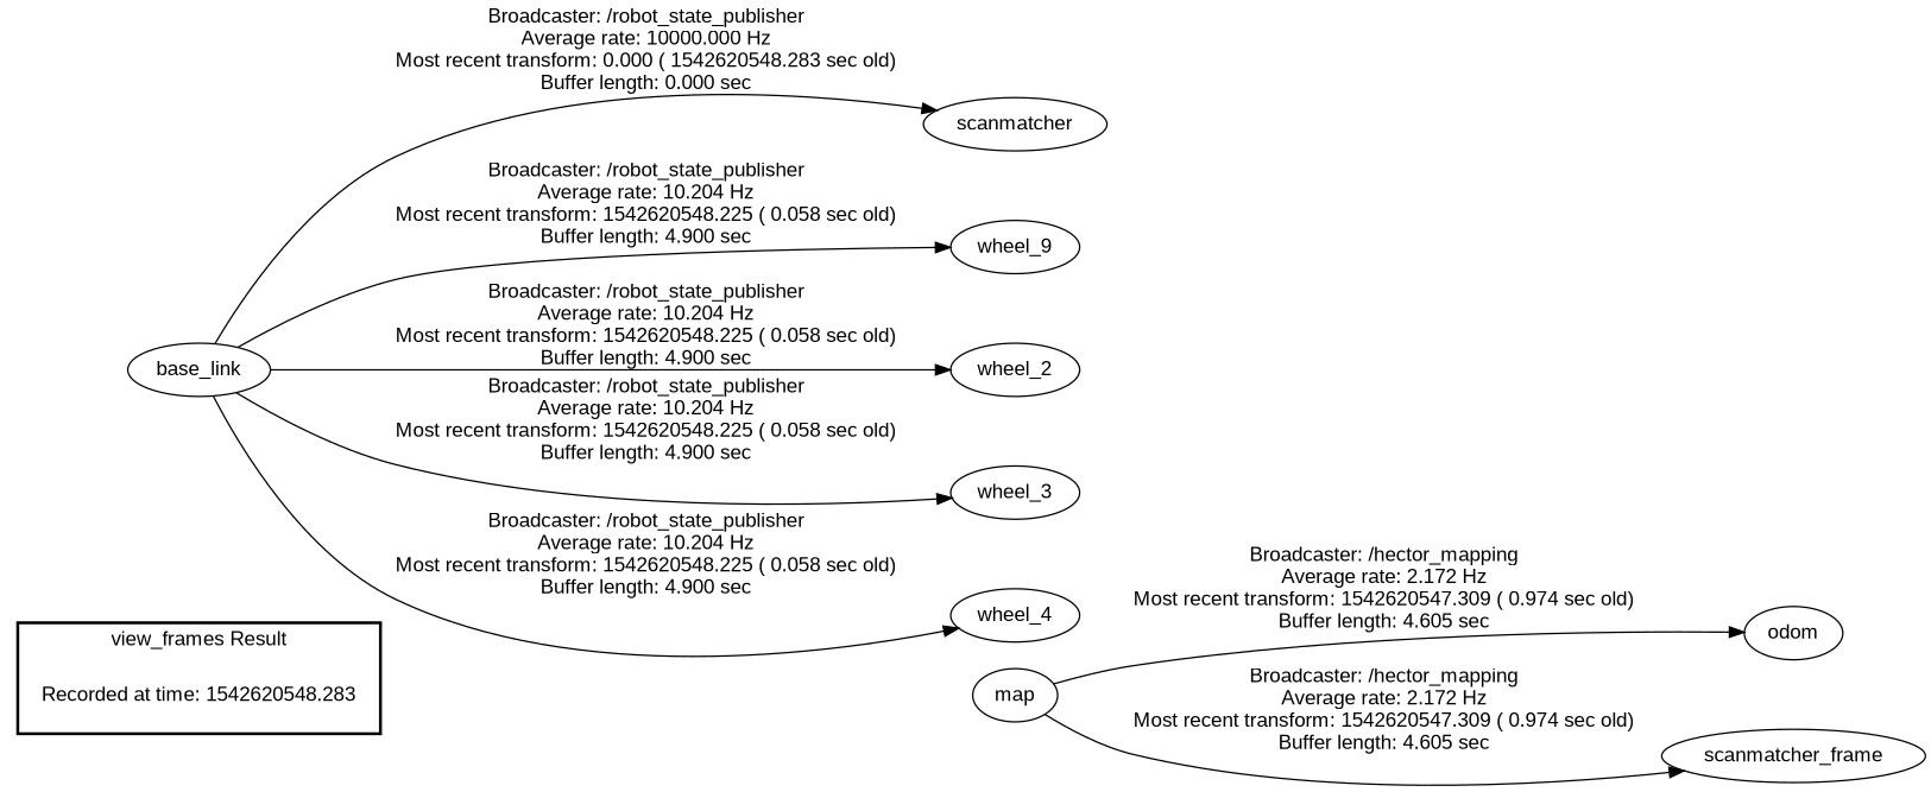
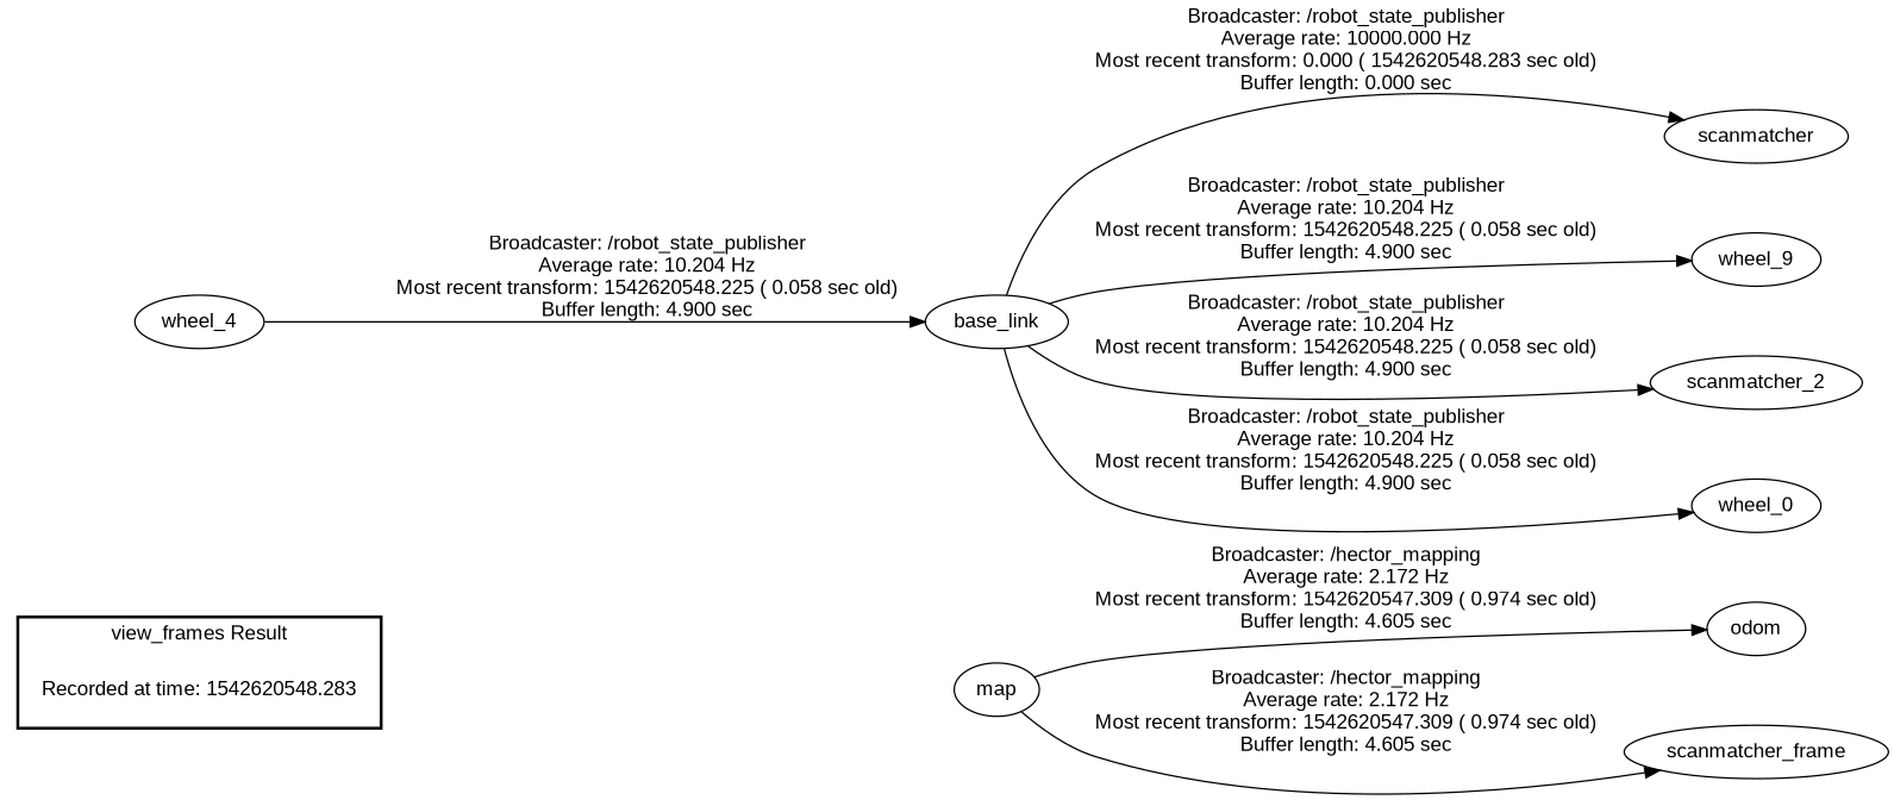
  digraph {
    fontname="Liberation Sans"
    rankdir=LR
    node [fontname="Liberation Sans"]
    edge [fontname="Liberation Sans"]
    "Recorded at time: 1542620548.283" [shape=plaintext]
    map
    n3 [label=scanmatcher]
    base_link
    n5 [label=wheel_9]
-   wheel_2
-   wheel_3
+   wheel_2 [label=scanmatcher_2]
+   wheel_3 [label=wheel_0]
    wheel_4
    odom
    scanmatcher_frame
    subgraph cluster_1 {
      color=black
      label="view_frames Result"
      style=bold
      "Recorded at time: 1542620548.283"
    }
    "Recorded at time: 1542620548.283" -> map [style=invis]
    map -> odom [label="Broadcaster: /hector_mapping\nAverage rate: 2.172 Hz\nMost recent transform: 1542620547.309 ( 0.974 sec old)\nBuffer length: 4.605 sec\n"]
    map -> scanmatcher_frame [label="Broadcaster: /hector_mapping\nAverage rate: 2.172 Hz\nMost recent transform: 1542620547.309 ( 0.974 sec old)\nBuffer length: 4.605 sec\n"]
    base_link -> n3 [label="Broadcaster: /robot_state_publisher\nAverage rate: 10000.000 Hz\nMost recent transform: 0.000 ( 1542620548.283 sec old)\nBuffer length: 0.000 sec\n"]
    base_link -> n5 [label="Broadcaster: /robot_state_publisher\nAverage rate: 10.204 Hz\nMost recent transform: 1542620548.225 ( 0.058 sec old)\nBuffer length: 4.900 sec\n"]
    base_link -> wheel_2 [label="Broadcaster: /robot_state_publisher\nAverage rate: 10.204 Hz\nMost recent transform: 1542620548.225 ( 0.058 sec old)\nBuffer length: 4.900 sec\n"]
    base_link -> wheel_3 [label="Broadcaster: /robot_state_publisher\nAverage rate: 10.204 Hz\nMost recent transform: 1542620548.225 ( 0.058 sec old)\nBuffer length: 4.900 sec\n"]
-   base_link -> wheel_4 [label="Broadcaster: /robot_state_publisher\nAverage rate: 10.204 Hz\nMost recent transform: 1542620548.225 ( 0.058 sec old)\nBuffer length: 4.900 sec\n"]
+   wheel_4 -> base_link [label="Broadcaster: /robot_state_publisher\nAverage rate: 10.204 Hz\nMost recent transform: 1542620548.225 ( 0.058 sec old)\nBuffer length: 4.900 sec\n"]
  }
